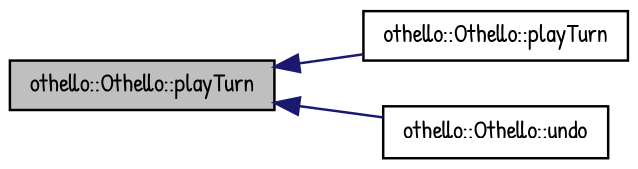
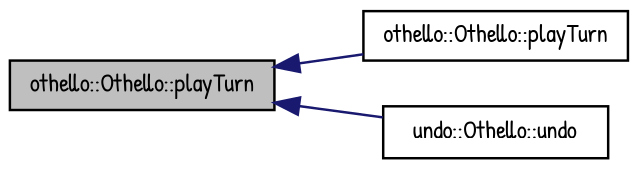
  digraph {
    rankdir=LR
    fontname="Patrick Hand"
    node [color=black fillcolor=white fontname="Patrick Hand" fontsize=10 shape=record style=filled]
    edge [color=midnightblue dir=back fontname="Patrick Hand" fontsize=10 labelfontname=Helvetica labelfontsize=10 style=solid]
    n1 [fillcolor=grey75 fontcolor=black height=0.2 label="othello::Othello::playTurn" width=0.4]
    n2 [height=0.2 label="othello::Othello::playTurn" width=0.4]
-   n3 [height=0.2 label="othello::Othello::undo" width=0.4]
+   n3 [height=0.2 label="undo::Othello::undo" width=0.4]
    n1 -> n2
    n1 -> n3
  }
